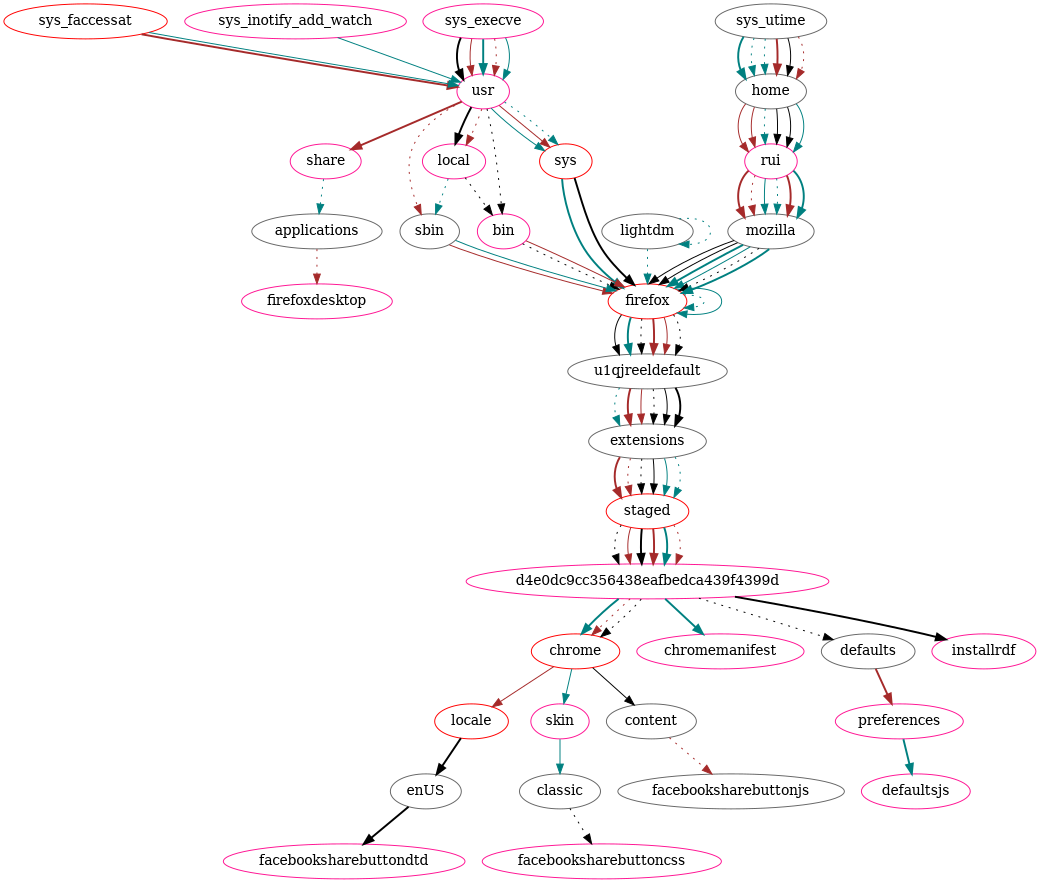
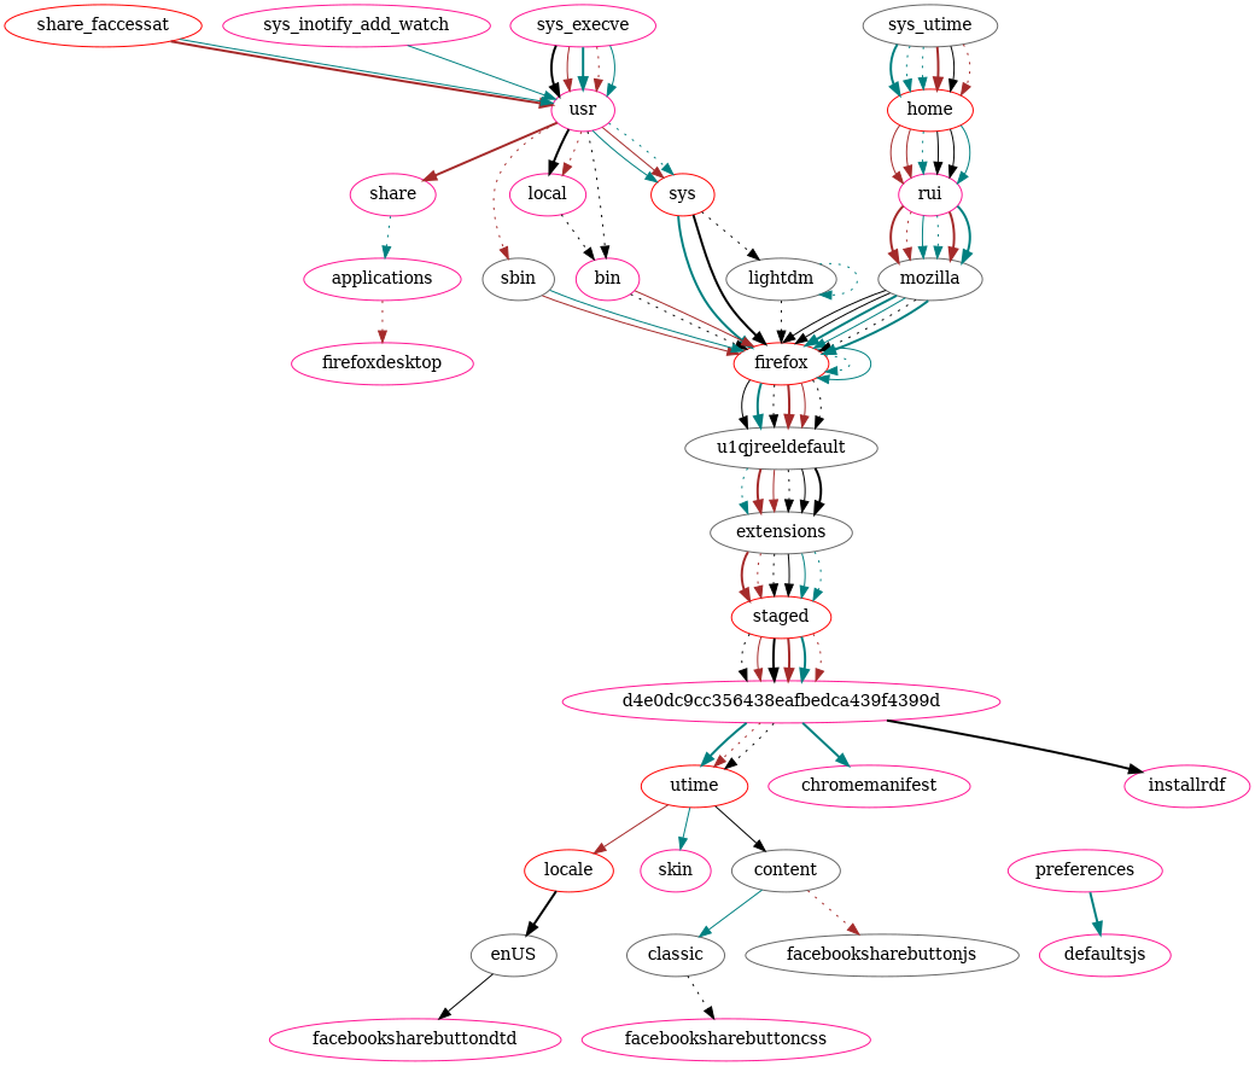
  digraph {
    node [color=deeppink]
    edge [color=teal style=dotted]
    sys_execve
    usr
    n3 [color=red label=sys]
    local
    bin
    sbin [color=gray40]
    share
    firefox [color=red]
    lightdm [color=gray40]
-   applications [color=gray40]
+   applications
    u1qjreeldefault [color=gray40]
    extensions [color=gray40]
-   sys_faccessat [color=red]
+   sys_faccessat [color=red label=share_faccessat]
    sys_inotify_add_watch
    firefoxdesktop
    sys_utime [color=gray40]
-   home [color=gray40]
+   home [color=red]
    rui
    mozilla [color=gray40]
    staged [color=red]
    d4e0dc9cc356438eafbedca439f4399d
-   chrome [color=red]
+   chrome [color=red label=utime]
    chromemanifest
-   defaults [color=gray40]
    installrdf
    content [color=gray40]
    locale [color=red]
    skin
    preferences
    facebooksharebuttonjs [color=gray40]
    enUS [color=gray40]
    classic [color=gray40]
    facebooksharebuttondtd
    facebooksharebuttoncss
    defaultsjs
    sys_execve -> usr [color=black style=bold]
    sys_execve -> usr [color=brown style=solid]
    sys_execve -> usr [style=bold]
    sys_execve -> usr [color=brown]
    sys_execve -> usr [style=solid]
    usr -> n3 [style=solid]
    usr -> n3 [color=brown style=solid]
    usr -> n3
    usr -> local [color=black style=bold]
    usr -> local [color=brown]
    usr -> bin [color=black]
    usr -> sbin [color=brown]
    usr -> share [color=brown style=bold]
    n3 -> firefox [style=bold]
    n3 -> firefox [color=black style=bold]
+   n3 -> lightdm [color=black]
    local -> bin [color=black]
-   local -> sbin
    bin -> firefox [color=black]
    bin -> firefox [color=brown style=solid]
    sbin -> firefox [color=brown style=solid]
    sbin -> firefox [style=solid]
    share -> applications
    firefox -> firefox
    firefox -> firefox [style=solid]
    firefox -> u1qjreeldefault [color=black style=solid]
    firefox -> u1qjreeldefault [style=bold]
    firefox -> u1qjreeldefault [color=black]
    firefox -> u1qjreeldefault [color=brown style=bold]
    firefox -> u1qjreeldefault [color=brown style=solid]
    firefox -> u1qjreeldefault [color=black]
-   lightdm -> firefox
+   lightdm -> firefox [color=black]
    lightdm -> lightdm
    applications -> firefoxdesktop [color=brown]
    u1qjreeldefault -> extensions
    u1qjreeldefault -> extensions [color=brown style=bold]
    u1qjreeldefault -> extensions [color=brown style=solid]
    u1qjreeldefault -> extensions [color=black]
    u1qjreeldefault -> extensions [color=black style=solid]
    u1qjreeldefault -> extensions [color=black style=bold]
    extensions -> staged [color=brown style=bold]
    extensions -> staged [color=brown]
    extensions -> staged [color=black]
    extensions -> staged [color=black style=solid]
    extensions -> staged [style=solid]
    extensions -> staged
    sys_faccessat -> usr [color=brown style=bold]
    sys_faccessat -> usr [style=solid]
    sys_inotify_add_watch -> usr [style=solid]
    sys_utime -> home [style=bold]
    sys_utime -> home
    sys_utime -> home
    sys_utime -> home [color=brown style=bold]
    sys_utime -> home [color=black style=solid]
    sys_utime -> home [color=brown]
    home -> rui [color=brown style=solid]
    home -> rui [color=brown style=solid]
    home -> rui
    home -> rui [color=black style=solid]
    home -> rui [color=black style=solid]
    home -> rui [style=solid]
    rui -> mozilla [color=brown style=bold]
    rui -> mozilla [color=brown]
    rui -> mozilla [style=solid]
    rui -> mozilla
    rui -> mozilla [color=brown style=bold]
    rui -> mozilla [style=bold]
    mozilla -> firefox [color=black style=solid]
    mozilla -> firefox [color=black style=solid]
    mozilla -> firefox [style=bold]
    mozilla -> firefox [style=solid]
    mozilla -> firefox [color=black]
    mozilla -> firefox [style=bold]
    staged -> d4e0dc9cc356438eafbedca439f4399d [color=black]
    staged -> d4e0dc9cc356438eafbedca439f4399d [color=brown style=solid]
    staged -> d4e0dc9cc356438eafbedca439f4399d [color=black style=bold]
    staged -> d4e0dc9cc356438eafbedca439f4399d [color=brown style=bold]
    staged -> d4e0dc9cc356438eafbedca439f4399d [style=bold]
    staged -> d4e0dc9cc356438eafbedca439f4399d [color=brown]
    d4e0dc9cc356438eafbedca439f4399d -> chrome [style=bold]
    d4e0dc9cc356438eafbedca439f4399d -> chrome [color=brown]
    d4e0dc9cc356438eafbedca439f4399d -> chrome [color=black]
    d4e0dc9cc356438eafbedca439f4399d -> chromemanifest [style=bold]
-   d4e0dc9cc356438eafbedca439f4399d -> defaults [color=black]
    d4e0dc9cc356438eafbedca439f4399d -> installrdf [color=black style=bold]
    chrome -> content [color=black style=solid]
    chrome -> locale [color=brown style=solid]
    chrome -> skin [style=solid]
-   defaults -> preferences [color=brown style=bold]
    content -> facebooksharebuttonjs [color=brown]
    locale -> enUS [color=black style=bold]
-   skin -> classic [style=solid]
+   content -> classic [style=solid]
    preferences -> defaultsjs [style=bold]
-   enUS -> facebooksharebuttondtd [color=black style=bold]
+   enUS -> facebooksharebuttondtd [color=black style=solid]
    classic -> facebooksharebuttoncss [color=black]
  }
